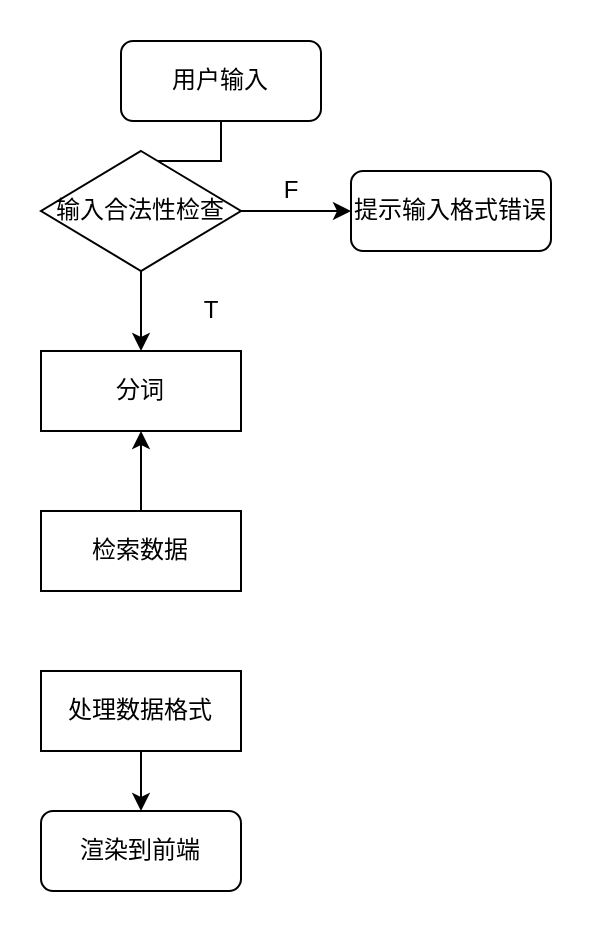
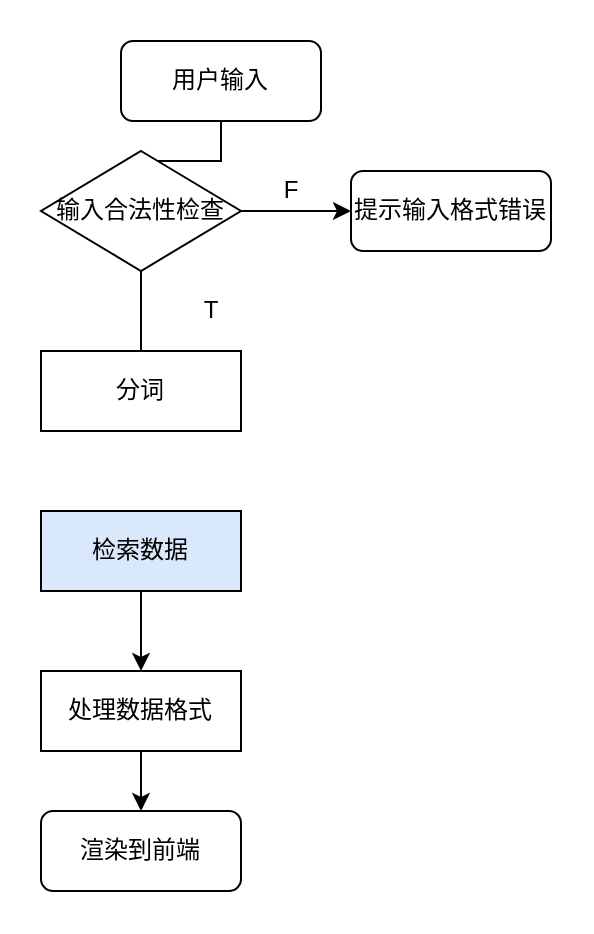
  <mxCell id="0" />
  <mxCell id="1" parent="0" />
  <mxCell id="2" value="" style="edgeStyle=orthogonalEdgeStyle;rounded=0;orthogonalLoop=1;jettySize=auto;html=1;" edge="1" parent="1" source="3" target="6"><mxGeometry relative="1" as="geometry" /></mxCell>
  <mxCell id="3" value="用户输入" style="rounded=1;whiteSpace=wrap;html=1;" vertex="1" parent="1"><mxGeometry x="60" y="20" width="100" height="40" as="geometry" /></mxCell>
- <mxCell id="4" value="" style="edgeStyle=orthogonalEdgeStyle;rounded=0;orthogonalLoop=1;jettySize=auto;html=1;" edge="1" parent="1" source="6" target="9"><mxGeometry relative="1" as="geometry" /></mxCell>
+ <mxCell id="4" value="" style="edgeStyle=orthogonalEdgeStyle;rounded=0;orthogonalLoop=1;jettySize=auto;html=1;endArrow=none;" edge="1" parent="1" source="6" target="9"><mxGeometry relative="1" as="geometry" /></mxCell>
  <mxCell id="5" value="" style="edgeStyle=orthogonalEdgeStyle;rounded=0;orthogonalLoop=1;jettySize=auto;html=1;" edge="1" parent="1" source="6" target="8"><mxGeometry relative="1" as="geometry" /></mxCell>
  <mxCell id="6" value="输入合法性检查" style="rhombus;whiteSpace=wrap;html=1;" vertex="1" parent="1"><mxGeometry x="20" y="75" width="100" height="60" as="geometry" /></mxCell>
  <mxCell id="7" value="F" style="text;html=1;align=center;verticalAlign=middle;resizable=0;points=[];autosize=1;strokeColor=none;fillColor=none;" vertex="1" parent="1"><mxGeometry x="135" y="85" width="20" height="20" as="geometry" /></mxCell>
  <mxCell id="8" value="提示输入格式错误" style="rounded=1;whiteSpace=wrap;html=1;" vertex="1" parent="1"><mxGeometry x="175" y="85" width="100" height="40" as="geometry" /></mxCell>
  <mxCell id="9" value="分词" style="whiteSpace=wrap;html=1;" vertex="1" parent="1"><mxGeometry x="20" y="175" width="100" height="40" as="geometry" /></mxCell>
  <mxCell id="10" value="T" style="text;html=1;align=center;verticalAlign=middle;resizable=0;points=[];autosize=1;strokeColor=none;fillColor=none;" vertex="1" parent="1"><mxGeometry x="95" y="145" width="20" height="20" as="geometry" /></mxCell>
- <mxCell id="11" value="" style="edgeStyle=orthogonalEdgeStyle;rounded=0;orthogonalLoop=1;jettySize=auto;html=1;" edge="1" parent="1" source="12" target="9"><mxGeometry relative="1" as="geometry" /></mxCell>
- <mxCell id="12" value="检索数据" style="whiteSpace=wrap;html=1;" vertex="1" parent="1"><mxGeometry x="20" y="255" width="100" height="40" as="geometry" /></mxCell>
+ <mxCell id="11" value="" style="edgeStyle=orthogonalEdgeStyle;rounded=0;orthogonalLoop=1;jettySize=auto;html=1;" edge="1" parent="1" source="12" target="14"><mxGeometry relative="1" as="geometry" /></mxCell>
+ <mxCell id="12" value="检索数据" style="whiteSpace=wrap;html=1;fillColor=#dae8fc;" vertex="1" parent="1"><mxGeometry x="20" y="255" width="100" height="40" as="geometry" /></mxCell>
  <mxCell id="13" value="" style="edgeStyle=orthogonalEdgeStyle;rounded=0;orthogonalLoop=1;jettySize=auto;html=1;" edge="1" parent="1" source="14" target="15"><mxGeometry relative="1" as="geometry" /></mxCell>
  <mxCell id="14" value="处理数据格式" style="whiteSpace=wrap;html=1;" vertex="1" parent="1"><mxGeometry x="20" y="335" width="100" height="40" as="geometry" /></mxCell>
  <mxCell id="15" value="渲染到前端" style="rounded=1;whiteSpace=wrap;html=1;" vertex="1" parent="1"><mxGeometry x="20" y="405" width="100" height="40" as="geometry" /></mxCell>
